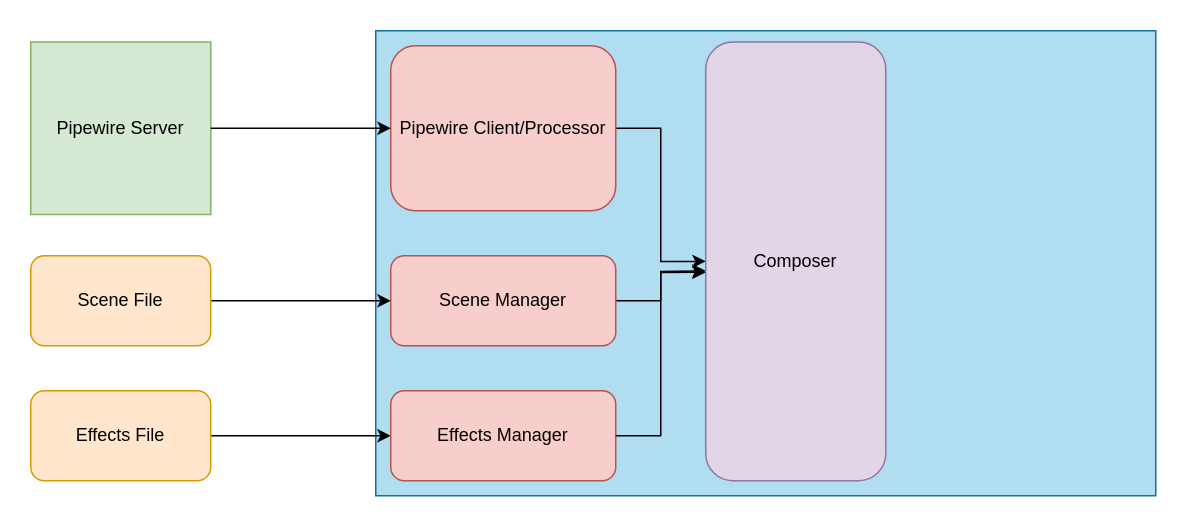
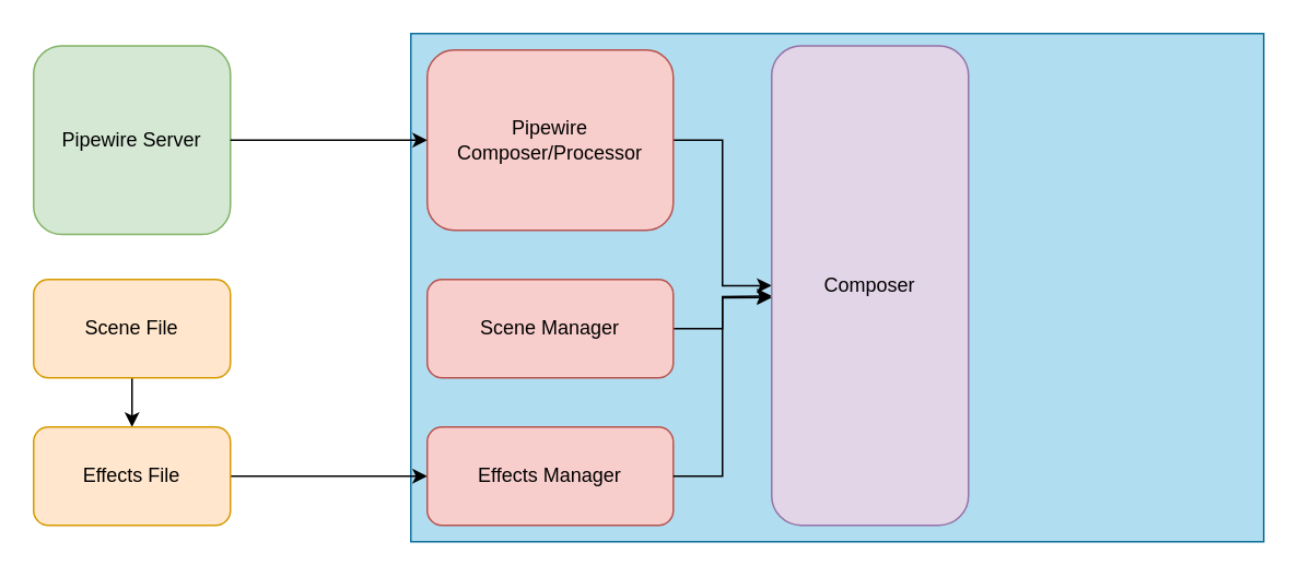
  <mxCell id="0" />
  <mxCell id="1" parent="0" />
- <mxCell id="2" value="Pipewire Server" style="whiteSpace=wrap;html=1;fillColor=#d5e8d4;strokeColor=#82b366;rounded=0;" vertex="1" parent="1"><mxGeometry x="20" y="27.5" width="120" height="115" as="geometry" /></mxCell>
+ <mxCell id="2" value="Pipewire Server" style="rounded=1;whiteSpace=wrap;html=1;fillColor=#d5e8d4;strokeColor=#82b366;" vertex="1" parent="1"><mxGeometry x="20" y="27.5" width="120" height="115" as="geometry" /></mxCell>
  <mxCell id="3" value="" style="rounded=0;whiteSpace=wrap;html=1;fillColor=#b1ddf0;strokeColor=#10739e;" vertex="1" parent="1"><mxGeometry x="250" y="20" width="520" height="310" as="geometry" /></mxCell>
  <mxCell id="4" style="edgeStyle=orthogonalEdgeStyle;rounded=0;orthogonalLoop=1;jettySize=auto;html=1;entryX=0;entryY=0.5;entryDx=0;entryDy=0;" edge="1" parent="1" source="5" target="14"><mxGeometry relative="1" as="geometry" /></mxCell>
- <mxCell id="5" value="Pipewire Client/Processor" style="rounded=1;whiteSpace=wrap;html=1;fillColor=#f8cecc;strokeColor=#b85450;" vertex="1" parent="1"><mxGeometry x="260" y="30" width="150" height="110" as="geometry" /></mxCell>
+ <mxCell id="5" value="Pipewire Composer/Processor" style="rounded=1;whiteSpace=wrap;html=1;fillColor=#f8cecc;strokeColor=#b85450;" vertex="1" parent="1"><mxGeometry x="260" y="30" width="150" height="110" as="geometry" /></mxCell>
  <mxCell id="6" style="edgeStyle=orthogonalEdgeStyle;rounded=0;orthogonalLoop=1;jettySize=auto;html=1;" edge="1" parent="1" source="7"><mxGeometry relative="1" as="geometry"><mxPoint x="470" y="180" as="targetPoint" /></mxGeometry></mxCell>
  <mxCell id="7" value="Scene Manager" style="rounded=1;whiteSpace=wrap;html=1;fillColor=#f8cecc;strokeColor=#b85450;" vertex="1" parent="1"><mxGeometry x="260" y="170" width="150" height="60" as="geometry" /></mxCell>
- <mxCell id="8" style="edgeStyle=orthogonalEdgeStyle;rounded=0;orthogonalLoop=1;jettySize=auto;html=1;entryX=0;entryY=0.5;entryDx=0;entryDy=0;" edge="1" parent="1" source="9" target="7"><mxGeometry relative="1" as="geometry" /></mxCell>
+ <mxCell id="8" style="edgeStyle=orthogonalEdgeStyle;rounded=0;orthogonalLoop=1;jettySize=auto;html=1;" edge="1" parent="1" source="9" target="12"><mxGeometry relative="1" as="geometry" /></mxCell>
  <mxCell id="9" value="Scene File" style="rounded=1;whiteSpace=wrap;html=1;fillColor=#ffe6cc;strokeColor=#d79b00;" vertex="1" parent="1"><mxGeometry x="20" y="170" width="120" height="60" as="geometry" /></mxCell>
  <mxCell id="10" style="edgeStyle=orthogonalEdgeStyle;rounded=0;orthogonalLoop=1;jettySize=auto;html=1;entryX=0;entryY=0.5;entryDx=0;entryDy=0;" edge="1" parent="1" source="2" target="5"><mxGeometry relative="1" as="geometry" /></mxCell>
  <mxCell id="11" style="edgeStyle=orthogonalEdgeStyle;rounded=0;orthogonalLoop=1;jettySize=auto;html=1;entryX=0;entryY=0.5;entryDx=0;entryDy=0;" edge="1" parent="1" source="12" target="13"><mxGeometry relative="1" as="geometry" /></mxCell>
  <mxCell id="12" value="Effects File" style="rounded=1;whiteSpace=wrap;html=1;fillColor=#ffe6cc;strokeColor=#d79b00;" vertex="1" parent="1"><mxGeometry x="20" y="260" width="120" height="60" as="geometry" /></mxCell>
  <mxCell id="13" value="Effects Manager" style="rounded=1;whiteSpace=wrap;html=1;fillColor=#f8cecc;strokeColor=#b85450;" vertex="1" parent="1"><mxGeometry x="260" y="260" width="150" height="60" as="geometry" /></mxCell>
  <mxCell id="14" value="Composer" style="rounded=1;whiteSpace=wrap;html=1;fillColor=#e1d5e7;strokeColor=#9673a6;" vertex="1" parent="1"><mxGeometry x="470" y="27.5" width="120" height="292.5" as="geometry" /></mxCell>
  <mxCell id="15" style="edgeStyle=orthogonalEdgeStyle;rounded=0;orthogonalLoop=1;jettySize=auto;html=1;entryX=0;entryY=0.525;entryDx=0;entryDy=0;entryPerimeter=0;" edge="1" parent="1" source="13" target="14"><mxGeometry relative="1" as="geometry" /></mxCell>
